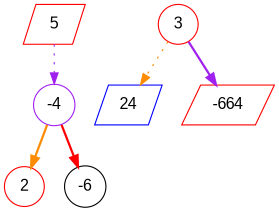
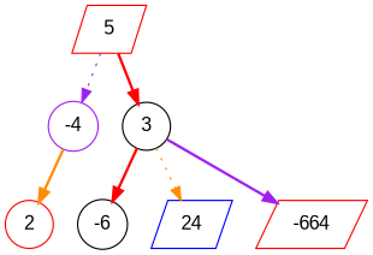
  digraph {
    fontname="Liberation Sans"
    node [color=red fontname="Liberation Sans" shape=circle]
    edge [color=purple fontname="Liberation Sans" style=bold]
    n1 [label=5 shape=parallelogram]
    n2 [color=purple label=-4]
-   n3 [label=3]
+   n3 [color=black label=3]
    n4 [label=2]
    n5 [color=black label=-6]
    n6 [color=blue label=24 shape=parallelogram]
    n7 [label=-664 shape=parallelogram]
    n1 -> n2 [style=dotted]
+   n1 -> n3 [color=red]
    n2 -> n4 [color=darkorange]
-   n2 -> n5 [color=red]
+   n3 -> n5 [color=red]
    n3 -> n6 [color=darkorange style=dotted]
    n3 -> n7
  }
